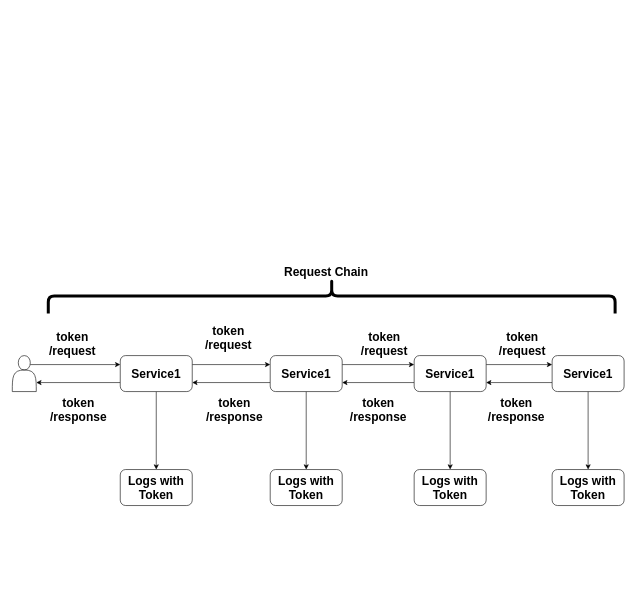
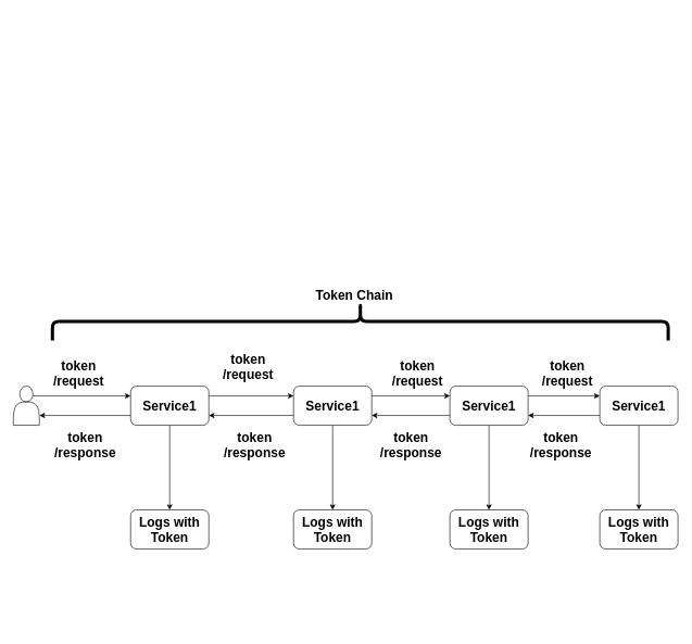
  <mxCell id="0" />
  <mxCell id="1" parent="0" />
  <mxCell id="2" style="edgeStyle=orthogonalEdgeStyle;rounded=0;orthogonalLoop=1;jettySize=auto;html=1;exitX=1;exitY=0.25;exitDx=0;exitDy=0;entryX=0;entryY=0.25;entryDx=0;entryDy=0;fontSize=20;" edge="1" parent="1" source="5" target="9"><mxGeometry relative="1" as="geometry" /></mxCell>
  <mxCell id="3" style="edgeStyle=orthogonalEdgeStyle;rounded=0;orthogonalLoop=1;jettySize=auto;html=1;exitX=0.5;exitY=1;exitDx=0;exitDy=0;fontSize=20;" edge="1" parent="1" source="5" target="17"><mxGeometry relative="1" as="geometry" /></mxCell>
  <mxCell id="4" style="edgeStyle=orthogonalEdgeStyle;rounded=0;orthogonalLoop=1;jettySize=auto;html=1;exitX=0;exitY=0.75;exitDx=0;exitDy=0;entryX=1;entryY=0.75;entryDx=0;entryDy=0;fontSize=20;" edge="1" parent="1" source="5" target="22"><mxGeometry relative="1" as="geometry" /></mxCell>
  <mxCell id="5" value="&lt;b&gt;&lt;font style=&quot;font-size: 20px;&quot;&gt;Service1&lt;/font&gt;&lt;/b&gt;" style="rounded=1;whiteSpace=wrap;html=1;" vertex="1" parent="1"><mxGeometry x="200" y="592" width="120" height="60" as="geometry" /></mxCell>
  <mxCell id="6" style="edgeStyle=orthogonalEdgeStyle;rounded=0;orthogonalLoop=1;jettySize=auto;html=1;exitX=1;exitY=0.25;exitDx=0;exitDy=0;entryX=0;entryY=0.25;entryDx=0;entryDy=0;fontSize=20;" edge="1" parent="1" source="9" target="13"><mxGeometry relative="1" as="geometry" /></mxCell>
  <mxCell id="7" style="edgeStyle=orthogonalEdgeStyle;rounded=0;orthogonalLoop=1;jettySize=auto;html=1;exitX=0;exitY=0.75;exitDx=0;exitDy=0;entryX=1;entryY=0.75;entryDx=0;entryDy=0;fontSize=20;" edge="1" parent="1" source="9" target="5"><mxGeometry relative="1" as="geometry" /></mxCell>
  <mxCell id="8" style="edgeStyle=orthogonalEdgeStyle;rounded=0;orthogonalLoop=1;jettySize=auto;html=1;exitX=0.5;exitY=1;exitDx=0;exitDy=0;entryX=0.5;entryY=0;entryDx=0;entryDy=0;fontSize=20;" edge="1" parent="1" source="9" target="18"><mxGeometry relative="1" as="geometry" /></mxCell>
  <mxCell id="9" value="&lt;b style=&quot;border-color: var(--border-color);&quot;&gt;&lt;font style=&quot;border-color: var(--border-color); font-size: 20px;&quot;&gt;Service1&lt;/font&gt;&lt;/b&gt;" style="rounded=1;whiteSpace=wrap;html=1;" vertex="1" parent="1"><mxGeometry x="450" y="592" width="120" height="60" as="geometry" /></mxCell>
  <mxCell id="10" style="edgeStyle=orthogonalEdgeStyle;rounded=0;orthogonalLoop=1;jettySize=auto;html=1;exitX=1;exitY=0.25;exitDx=0;exitDy=0;entryX=0;entryY=0.25;entryDx=0;entryDy=0;fontSize=20;" edge="1" parent="1" source="13" target="16"><mxGeometry relative="1" as="geometry" /></mxCell>
  <mxCell id="11" style="edgeStyle=orthogonalEdgeStyle;rounded=0;orthogonalLoop=1;jettySize=auto;html=1;exitX=0;exitY=0.75;exitDx=0;exitDy=0;entryX=1;entryY=0.75;entryDx=0;entryDy=0;fontSize=20;" edge="1" parent="1" source="13" target="9"><mxGeometry relative="1" as="geometry" /></mxCell>
  <mxCell id="12" style="edgeStyle=orthogonalEdgeStyle;rounded=0;orthogonalLoop=1;jettySize=auto;html=1;exitX=0.5;exitY=1;exitDx=0;exitDy=0;entryX=0.5;entryY=0;entryDx=0;entryDy=0;fontSize=20;" edge="1" parent="1" source="13" target="19"><mxGeometry relative="1" as="geometry" /></mxCell>
  <mxCell id="13" value="&lt;b style=&quot;border-color: var(--border-color);&quot;&gt;&lt;font style=&quot;border-color: var(--border-color); font-size: 20px;&quot;&gt;Service1&lt;/font&gt;&lt;/b&gt;" style="rounded=1;whiteSpace=wrap;html=1;" vertex="1" parent="1"><mxGeometry x="690" y="592" width="120" height="60" as="geometry" /></mxCell>
  <mxCell id="14" style="edgeStyle=orthogonalEdgeStyle;rounded=0;orthogonalLoop=1;jettySize=auto;html=1;exitX=0;exitY=0.75;exitDx=0;exitDy=0;entryX=1;entryY=0.75;entryDx=0;entryDy=0;fontSize=20;" edge="1" parent="1" source="16" target="13"><mxGeometry relative="1" as="geometry" /></mxCell>
  <mxCell id="15" style="edgeStyle=orthogonalEdgeStyle;rounded=0;orthogonalLoop=1;jettySize=auto;html=1;exitX=0.5;exitY=1;exitDx=0;exitDy=0;fontSize=20;" edge="1" parent="1" source="16" target="20"><mxGeometry relative="1" as="geometry" /></mxCell>
  <mxCell id="16" value="&lt;b style=&quot;border-color: var(--border-color);&quot;&gt;&lt;font style=&quot;border-color: var(--border-color); font-size: 20px;&quot;&gt;Service1&lt;/font&gt;&lt;/b&gt;" style="rounded=1;whiteSpace=wrap;html=1;" vertex="1" parent="1"><mxGeometry x="920" y="592" width="120" height="60" as="geometry" /></mxCell>
  <mxCell id="17" value="&lt;b&gt;&lt;font style=&quot;font-size: 20px;&quot;&gt;Logs with Token&lt;/font&gt;&lt;/b&gt;" style="rounded=1;whiteSpace=wrap;html=1;" vertex="1" parent="1"><mxGeometry x="200" y="782" width="120" height="60" as="geometry" /></mxCell>
  <mxCell id="18" value="&lt;b style=&quot;border-color: var(--border-color);&quot;&gt;&lt;font style=&quot;border-color: var(--border-color); font-size: 20px;&quot;&gt;Logs with Token&lt;/font&gt;&lt;/b&gt;" style="rounded=1;whiteSpace=wrap;html=1;" vertex="1" parent="1"><mxGeometry x="450" y="782" width="120" height="60" as="geometry" /></mxCell>
  <mxCell id="19" value="&lt;b style=&quot;border-color: var(--border-color);&quot;&gt;&lt;font style=&quot;border-color: var(--border-color); font-size: 20px;&quot;&gt;Logs with Token&lt;/font&gt;&lt;/b&gt;" style="rounded=1;whiteSpace=wrap;html=1;" vertex="1" parent="1"><mxGeometry x="690" y="782" width="120" height="60" as="geometry" /></mxCell>
  <mxCell id="20" value="&lt;b style=&quot;border-color: var(--border-color);&quot;&gt;&lt;font style=&quot;border-color: var(--border-color); font-size: 20px;&quot;&gt;Logs with Token&lt;/font&gt;&lt;/b&gt;" style="rounded=1;whiteSpace=wrap;html=1;" vertex="1" parent="1"><mxGeometry x="920" y="782" width="120" height="60" as="geometry" /></mxCell>
  <mxCell id="21" style="edgeStyle=orthogonalEdgeStyle;rounded=0;orthogonalLoop=1;jettySize=auto;html=1;exitX=0.75;exitY=0.25;exitDx=0;exitDy=0;exitPerimeter=0;entryX=0;entryY=0.25;entryDx=0;entryDy=0;fontSize=20;" edge="1" parent="1" source="22" target="5"><mxGeometry relative="1" as="geometry" /></mxCell>
  <mxCell id="22" value="" style="shape=actor;whiteSpace=wrap;html=1;fontSize=20;" vertex="1" parent="1"><mxGeometry x="20" y="592" width="40" height="60" as="geometry" /></mxCell>
  <mxCell id="23" value="&lt;b&gt;token &lt;br&gt;/request&lt;/b&gt;" style="text;html=1;align=center;verticalAlign=middle;resizable=0;points=[];autosize=1;strokeColor=none;fillColor=none;fontSize=20;" vertex="1" parent="1"><mxGeometry y="542" width="100" height="60" as="geometry" x="70" /></mxCell>
  <mxCell id="24" value="&lt;b&gt;token &lt;br&gt;/request&lt;/b&gt;" style="text;html=1;align=center;verticalAlign=middle;resizable=0;points=[];autosize=1;strokeColor=none;fillColor=none;fontSize=20;" vertex="1" parent="1"><mxGeometry x="330" y="532" width="100" height="60" as="geometry" /></mxCell>
  <mxCell id="25" value="&lt;b&gt;token &lt;br&gt;/request&lt;/b&gt;" style="text;html=1;align=center;verticalAlign=middle;resizable=0;points=[];autosize=1;strokeColor=none;fillColor=none;fontSize=20;" vertex="1" parent="1"><mxGeometry x="590" y="542" width="100" height="60" as="geometry" /></mxCell>
  <mxCell id="26" value="&lt;b&gt;token &lt;br&gt;/request&lt;/b&gt;" style="text;html=1;align=center;verticalAlign=middle;resizable=0;points=[];autosize=1;strokeColor=none;fillColor=none;fontSize=20;" vertex="1" parent="1"><mxGeometry x="820" y="542" width="100" height="60" as="geometry" /></mxCell>
  <mxCell id="27" value="&lt;b&gt;token&lt;br&gt;/response&lt;br&gt;&lt;/b&gt;" style="text;html=1;align=center;verticalAlign=middle;resizable=0;points=[];autosize=1;strokeColor=none;fillColor=none;fontSize=20;" vertex="1" parent="1"><mxGeometry x="800" y="652" width="120" height="60" as="geometry" /></mxCell>
  <mxCell id="28" value="&lt;b&gt;token&lt;br&gt;/response&lt;br&gt;&lt;/b&gt;" style="text;html=1;align=center;verticalAlign=middle;resizable=0;points=[];autosize=1;strokeColor=none;fillColor=none;fontSize=20;" vertex="1" parent="1"><mxGeometry x="570" y="652" width="120" height="60" as="geometry" /></mxCell>
  <mxCell id="29" value="&lt;b&gt;token&lt;br&gt;/response&lt;br&gt;&lt;/b&gt;" style="text;html=1;align=center;verticalAlign=middle;resizable=0;points=[];autosize=1;strokeColor=none;fillColor=none;fontSize=20;" vertex="1" parent="1"><mxGeometry x="330" y="652" width="120" height="60" as="geometry" /></mxCell>
  <mxCell id="30" value="&lt;b&gt;token&lt;br&gt;/response&lt;br&gt;&lt;/b&gt;" style="text;html=1;align=center;verticalAlign=middle;resizable=0;points=[];autosize=1;strokeColor=none;fillColor=none;fontSize=20;" vertex="1" parent="1"><mxGeometry y="652" width="120" height="60" as="geometry" x="70" /></mxCell>
  <mxCell id="31" value="" style="shape=curlyBracket;whiteSpace=wrap;html=1;rounded=1;labelPosition=left;verticalLabelPosition=middle;align=right;verticalAlign=middle;fontSize=20;rotation=90;strokeWidth=5;" vertex="1" parent="1"><mxGeometry x="523.13" y="20.13" width="58.75" height="945" as="geometry" /></mxCell>
- <mxCell id="32" value="&lt;b&gt;Request Chain&lt;/b&gt;" style="text;html=1;align=center;verticalAlign=middle;resizable=0;points=[];autosize=1;strokeColor=none;fillColor=none;fontSize=20;" vertex="1" parent="1"><mxGeometry x="463" y="432" width="160" height="40" as="geometry" /></mxCell>
+ <mxCell id="32" value="&lt;b&gt;Token Chain&lt;/b&gt;" style="text;html=1;align=center;verticalAlign=middle;resizable=0;points=[];autosize=1;strokeColor=none;fillColor=none;fontSize=20;" vertex="1" parent="1"><mxGeometry x="463" y="432" width="160" height="40" as="geometry" /></mxCell>
